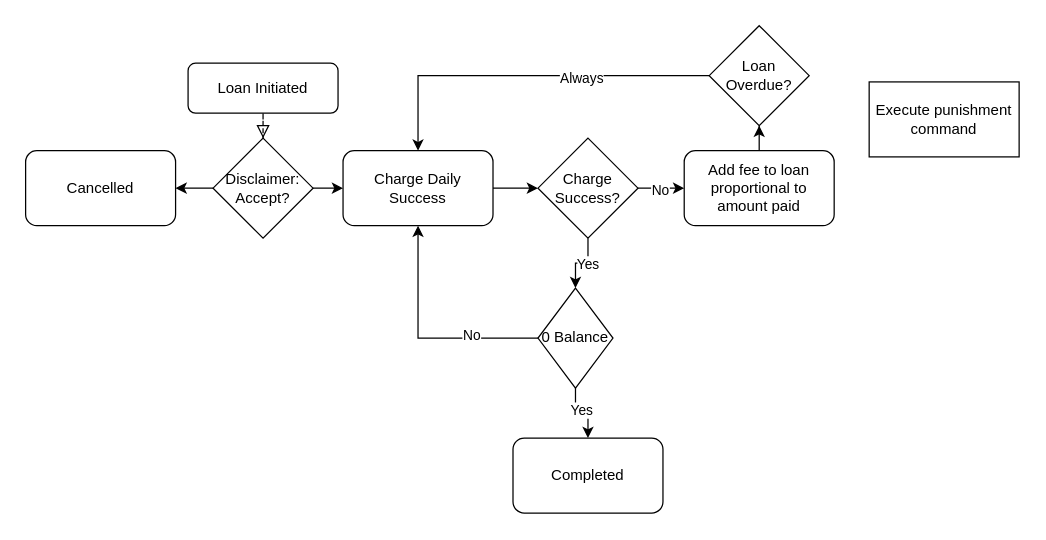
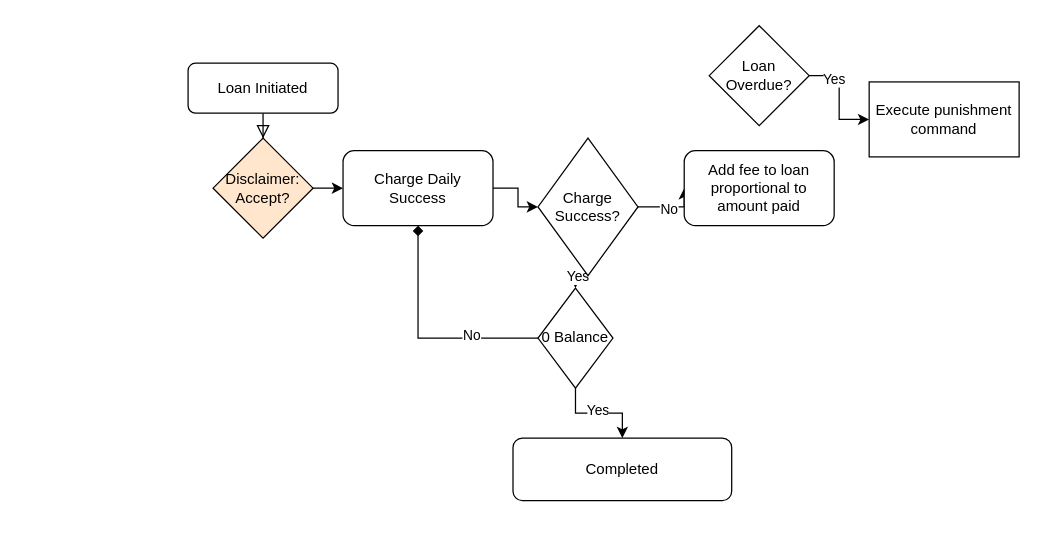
  <mxCell id="0" />
  <mxCell id="1" parent="0" />
- <mxCell id="2" value="" style="rounded=0;html=1;jettySize=auto;orthogonalLoop=1;fontSize=11;endArrow=block;endFill=0;endSize=8;strokeWidth=1;shadow=0;labelBackgroundColor=none;edgeStyle=orthogonalEdgeStyle;dashed=1;" parent="1" source="3" target="6" edge="1"><mxGeometry relative="1" as="geometry"><mxPoint x="200" y="110" as="targetPoint" /></mxGeometry></mxCell>
+ <mxCell id="2" value="" style="rounded=0;html=1;jettySize=auto;orthogonalLoop=1;fontSize=11;endArrow=block;endFill=0;endSize=8;strokeWidth=1;shadow=0;labelBackgroundColor=none;edgeStyle=orthogonalEdgeStyle;" parent="1" source="3" target="6" edge="1"><mxGeometry relative="1" as="geometry"><mxPoint x="200" y="110" as="targetPoint" /></mxGeometry></mxCell>
  <mxCell id="3" value="Loan Initiated" style="rounded=1;whiteSpace=wrap;html=1;fontSize=12;glass=0;strokeWidth=1;shadow=0;" parent="1" vertex="1"><mxGeometry x="150" y="50" width="120" height="40" as="geometry" /></mxCell>
- <mxCell id="4" value="" style="edgeStyle=orthogonalEdgeStyle;rounded=0;orthogonalLoop=1;jettySize=auto;html=1;" edge="1" parent="1" source="6" target="7"><mxGeometry relative="1" as="geometry" /></mxCell>
  <mxCell id="5" value="" style="edgeStyle=orthogonalEdgeStyle;rounded=0;orthogonalLoop=1;jettySize=auto;html=1;entryX=0;entryY=0.5;entryDx=0;entryDy=0;" edge="1" parent="1" source="6" target="9"><mxGeometry relative="1" as="geometry"><mxPoint x="300" y="150" as="targetPoint" /></mxGeometry></mxCell>
- <mxCell id="6" value="Disclaimer: Accept?" style="rhombus;whiteSpace=wrap;html=1;" vertex="1" parent="1"><mxGeometry x="170" y="110" width="80" height="80" as="geometry" /></mxCell>
- <mxCell id="7" value="Cancelled" style="rounded=1;whiteSpace=wrap;html=1;" vertex="1" parent="1"><mxGeometry x="20" y="120" width="120" height="60" as="geometry" /></mxCell>
+ <mxCell id="6" value="Disclaimer: Accept?" style="rhombus;whiteSpace=wrap;html=1;fillColor=#ffe6cc;" vertex="1" parent="1"><mxGeometry x="170" y="110" width="80" height="80" as="geometry" /></mxCell>
  <mxCell id="8" value="" style="edgeStyle=orthogonalEdgeStyle;rounded=0;orthogonalLoop=1;jettySize=auto;html=1;entryX=0;entryY=0.5;entryDx=0;entryDy=0;" edge="1" parent="1" source="9" target="14"><mxGeometry relative="1" as="geometry" /></mxCell>
  <mxCell id="9" value="Charge Daily Success" style="whiteSpace=wrap;html=1;rounded=1;" vertex="1" parent="1"><mxGeometry x="274" y="120" width="120" height="60" as="geometry" /></mxCell>
  <mxCell id="10" style="edgeStyle=orthogonalEdgeStyle;rounded=0;orthogonalLoop=1;jettySize=auto;html=1;exitX=0.5;exitY=1;exitDx=0;exitDy=0;entryX=0.5;entryY=0;entryDx=0;entryDy=0;" edge="1" parent="1" source="14" target="19"><mxGeometry relative="1" as="geometry" /></mxCell>
  <mxCell id="11" value="Yes" style="edgeLabel;html=1;align=center;verticalAlign=middle;resizable=0;points=[];" vertex="1" connectable="0" parent="10"><mxGeometry x="-0.15" relative="1" as="geometry"><mxPoint as="offset" /></mxGeometry></mxCell>
  <mxCell id="12" style="edgeStyle=orthogonalEdgeStyle;rounded=0;orthogonalLoop=1;jettySize=auto;html=1;exitX=1;exitY=0.5;exitDx=0;exitDy=0;entryX=0;entryY=0.5;entryDx=0;entryDy=0;" edge="1" parent="1" source="14" target="22"><mxGeometry relative="1" as="geometry" /></mxCell>
  <mxCell id="13" value="No" style="edgeLabel;html=1;align=center;verticalAlign=middle;resizable=0;points=[];" vertex="1" connectable="0" parent="12"><mxGeometry x="-0.083" y="-1" relative="1" as="geometry"><mxPoint as="offset" /></mxGeometry></mxCell>
- <mxCell id="14" value="Charge Success?" style="rhombus;whiteSpace=wrap;html=1;rounded=0;" vertex="1" parent="1"><mxGeometry x="430" y="110" width="80" height="80" as="geometry" /></mxCell>
- <mxCell id="15" style="edgeStyle=orthogonalEdgeStyle;rounded=0;orthogonalLoop=1;jettySize=auto;html=1;exitX=0;exitY=0.5;exitDx=0;exitDy=0;entryX=0.5;entryY=1;entryDx=0;entryDy=0;" edge="1" parent="1" source="19" target="9"><mxGeometry relative="1" as="geometry" /></mxCell>
+ <mxCell id="14" value="Charge Success?" style="rhombus;whiteSpace=wrap;html=1;rounded=0;" vertex="1" parent="1"><mxGeometry x="430" y="110" width="80" height="110" as="geometry" /></mxCell>
+ <mxCell id="15" style="edgeStyle=orthogonalEdgeStyle;rounded=0;orthogonalLoop=1;jettySize=auto;html=1;exitX=0;exitY=0.5;exitDx=0;exitDy=0;entryX=0.5;entryY=1;entryDx=0;entryDy=0;endArrow=diamond;" edge="1" parent="1" source="19" target="9"><mxGeometry relative="1" as="geometry" /></mxCell>
  <mxCell id="16" value="No" style="edgeLabel;html=1;align=center;verticalAlign=middle;resizable=0;points=[];" vertex="1" connectable="0" parent="15"><mxGeometry x="-0.415" y="-3" relative="1" as="geometry"><mxPoint as="offset" /></mxGeometry></mxCell>
  <mxCell id="17" value="" style="edgeStyle=orthogonalEdgeStyle;rounded=0;orthogonalLoop=1;jettySize=auto;html=1;" edge="1" parent="1" source="19" target="20"><mxGeometry relative="1" as="geometry" /></mxCell>
  <mxCell id="18" value="Yes" style="edgeLabel;html=1;align=center;verticalAlign=middle;resizable=0;points=[];" vertex="1" connectable="0" parent="17"><mxGeometry x="-0.05" y="3" relative="1" as="geometry"><mxPoint as="offset" /></mxGeometry></mxCell>
  <mxCell id="19" value="0 Balance" style="rhombus;whiteSpace=wrap;html=1;rounded=0;" vertex="1" parent="1"><mxGeometry x="430" y="230" width="60" height="80" as="geometry" /></mxCell>
- <mxCell id="20" value="Completed" style="rounded=1;whiteSpace=wrap;html=1;" vertex="1" parent="1"><mxGeometry x="410" y="350" width="120" height="60" as="geometry" /></mxCell>
- <mxCell id="21" value="" style="edgeStyle=orthogonalEdgeStyle;rounded=0;orthogonalLoop=1;jettySize=auto;html=1;" edge="1" parent="1" source="22" target="27"><mxGeometry relative="1" as="geometry" /></mxCell>
+ <mxCell id="20" value="Completed" style="rounded=1;whiteSpace=wrap;html=1;" vertex="1" parent="1"><mxGeometry x="410" y="350" width="175" height="50" as="geometry" /></mxCell>
  <mxCell id="22" value="Add fee to loan proportional to amount paid" style="whiteSpace=wrap;html=1;rounded=1;" vertex="1" parent="1"><mxGeometry x="547" y="120" width="120" height="60" as="geometry" /></mxCell>
- <mxCell id="25" style="edgeStyle=orthogonalEdgeStyle;rounded=0;orthogonalLoop=1;jettySize=auto;html=1;exitX=0;exitY=0.5;exitDx=0;exitDy=0;" edge="1" parent="1" source="27" target="9"><mxGeometry relative="1" as="geometry" /></mxCell>
- <mxCell id="26" value="Always" style="edgeLabel;html=1;align=center;verticalAlign=middle;resizable=0;points=[];" vertex="1" connectable="0" parent="25"><mxGeometry x="-0.288" y="1" relative="1" as="geometry"><mxPoint x="1" as="offset" /></mxGeometry></mxCell>
+ <mxCell id="23" value="" style="edgeStyle=orthogonalEdgeStyle;rounded=0;orthogonalLoop=1;jettySize=auto;html=1;" edge="1" parent="1" source="27" target="28"><mxGeometry relative="1" as="geometry" /></mxCell>
+ <mxCell id="24" value="Yes" style="edgeLabel;html=1;align=center;verticalAlign=middle;resizable=0;points=[];" vertex="1" connectable="0" parent="23"><mxGeometry x="-0.383" y="-5" relative="1" as="geometry"><mxPoint as="offset" /></mxGeometry></mxCell>
  <mxCell id="27" value="Loan Overdue?" style="rhombus;whiteSpace=wrap;html=1;rounded=0;" vertex="1" parent="1"><mxGeometry x="567" y="20" width="80" height="80" as="geometry" /></mxCell>
  <mxCell id="28" value="Execute punishment command" style="whiteSpace=wrap;html=1;rounded=0;" vertex="1" parent="1"><mxGeometry x="695" y="65" width="120" height="60" as="geometry" /></mxCell>
